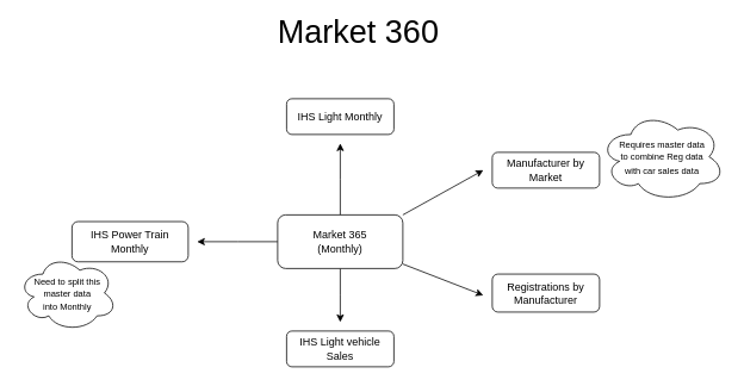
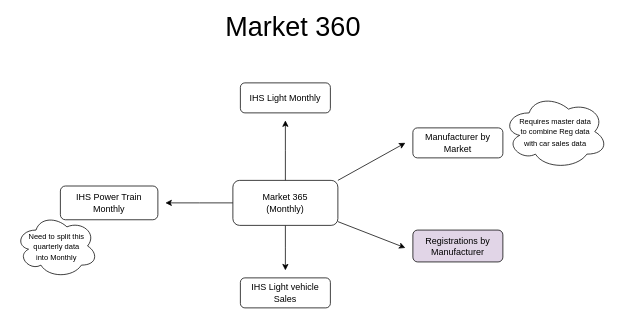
  <mxCell id="0" />
  <mxCell id="1" parent="0" />
  <mxCell id="2" style="edgeStyle=orthogonalEdgeStyle;rounded=0;orthogonalLoop=1;jettySize=auto;html=1;" edge="1" parent="1" source="5"><mxGeometry relative="1" as="geometry"><mxPoint x="380" y="160" as="targetPoint" /></mxGeometry></mxCell>
  <mxCell id="3" style="edgeStyle=orthogonalEdgeStyle;rounded=0;orthogonalLoop=1;jettySize=auto;html=1;" edge="1" parent="1" source="5"><mxGeometry relative="1" as="geometry"><mxPoint x="220" y="270" as="targetPoint" /></mxGeometry></mxCell>
  <mxCell id="4" style="edgeStyle=orthogonalEdgeStyle;rounded=0;orthogonalLoop=1;jettySize=auto;html=1;" edge="1" parent="1" source="5"><mxGeometry relative="1" as="geometry"><mxPoint x="380" y="360" as="targetPoint" /></mxGeometry></mxCell>
  <mxCell id="5" value="Market 365&lt;br&gt;(Monthly)" style="rounded=1;whiteSpace=wrap;html=1;" vertex="1" parent="1"><mxGeometry x="310" y="240" width="140" height="60" as="geometry" /></mxCell>
  <mxCell id="6" value="" style="endArrow=classic;html=1;" edge="1" parent="1"><mxGeometry width="50" height="50" relative="1" as="geometry"><mxPoint x="450" y="240" as="sourcePoint" /><mxPoint x="540" y="190" as="targetPoint" /></mxGeometry></mxCell>
  <mxCell id="7" value="Manufacturer by Market" style="rounded=1;whiteSpace=wrap;html=1;" vertex="1" parent="1"><mxGeometry x="550" y="170" width="120" height="40" as="geometry" /></mxCell>
- <mxCell id="8" value="Registrations by Manufacturer" style="rounded=1;whiteSpace=wrap;html=1;" vertex="1" parent="1"><mxGeometry x="550" y="306.25" width="120" height="42.5" as="geometry" /></mxCell>
+ <mxCell id="8" value="Registrations by Manufacturer" style="rounded=1;whiteSpace=wrap;html=1;fillColor=#e1d5e7;" vertex="1" parent="1"><mxGeometry x="550" y="306.25" width="120" height="42.5" as="geometry" /></mxCell>
  <mxCell id="9" value="&lt;font style=&quot;font-size: 10px&quot;&gt;Requires master data &lt;br&gt;to combine Reg data &lt;br&gt;with car sales data&lt;/font&gt;" style="ellipse;shape=cloud;whiteSpace=wrap;html=1;" vertex="1" parent="1"><mxGeometry x="670" y="125" width="140" height="100" as="geometry" /></mxCell>
  <mxCell id="10" value="IHS Light vehicle Sales" style="rounded=1;whiteSpace=wrap;html=1;" vertex="1" parent="1"><mxGeometry x="320" y="370" width="120" height="40" as="geometry" /></mxCell>
  <mxCell id="11" value="IHS Power Train Monthly" style="rounded=1;whiteSpace=wrap;html=1;" vertex="1" parent="1"><mxGeometry x="80" y="247.5" width="130" height="45" as="geometry" /></mxCell>
  <mxCell id="12" value="IHS Light Monthly" style="rounded=1;whiteSpace=wrap;html=1;" vertex="1" parent="1"><mxGeometry x="320" y="110" width="120" height="40" as="geometry" /></mxCell>
  <mxCell id="13" value="" style="endArrow=classic;html=1;" edge="1" parent="1"><mxGeometry width="50" height="50" relative="1" as="geometry"><mxPoint x="450" y="295" as="sourcePoint" /><mxPoint x="540" y="330" as="targetPoint" /></mxGeometry></mxCell>
- <mxCell id="14" value="&lt;span style=&quot;font-size: 10px&quot;&gt;Need to split this &lt;br&gt;master data &lt;br&gt;into Monthly&lt;/span&gt;" style="ellipse;shape=cloud;whiteSpace=wrap;html=1;" vertex="1" parent="1"><mxGeometry x="20" y="285" width="110" height="85" as="geometry" /></mxCell>
- <mxCell id="15" value="&lt;font style=&quot;font-size: 36px&quot;&gt;Market 360&lt;/font&gt;" style="text;html=1;align=center;verticalAlign=middle;resizable=0;points=[];autosize=1;strokeColor=none;" vertex="1" parent="1"><mxGeometry x="300" y="20" width="200" height="30" as="geometry" /></mxCell>
+ <mxCell id="14" value="&lt;span style=&quot;font-size: 10px&quot;&gt;Need to split this &lt;br&gt;quarterly data &lt;br&gt;into Monthly&lt;/span&gt;" style="ellipse;shape=cloud;whiteSpace=wrap;html=1;" vertex="1" parent="1"><mxGeometry x="20" y="285" width="110" height="85" as="geometry" /></mxCell>
+ <mxCell id="15" value="&lt;font style=&quot;font-size: 36px&quot;&gt;Market 360&lt;/font&gt;" style="text;html=1;align=center;verticalAlign=middle;resizable=0;points=[];autosize=1;strokeColor=none;" vertex="1" parent="1"><mxGeometry x="290" y="20" width="200" height="30" as="geometry" /></mxCell>
